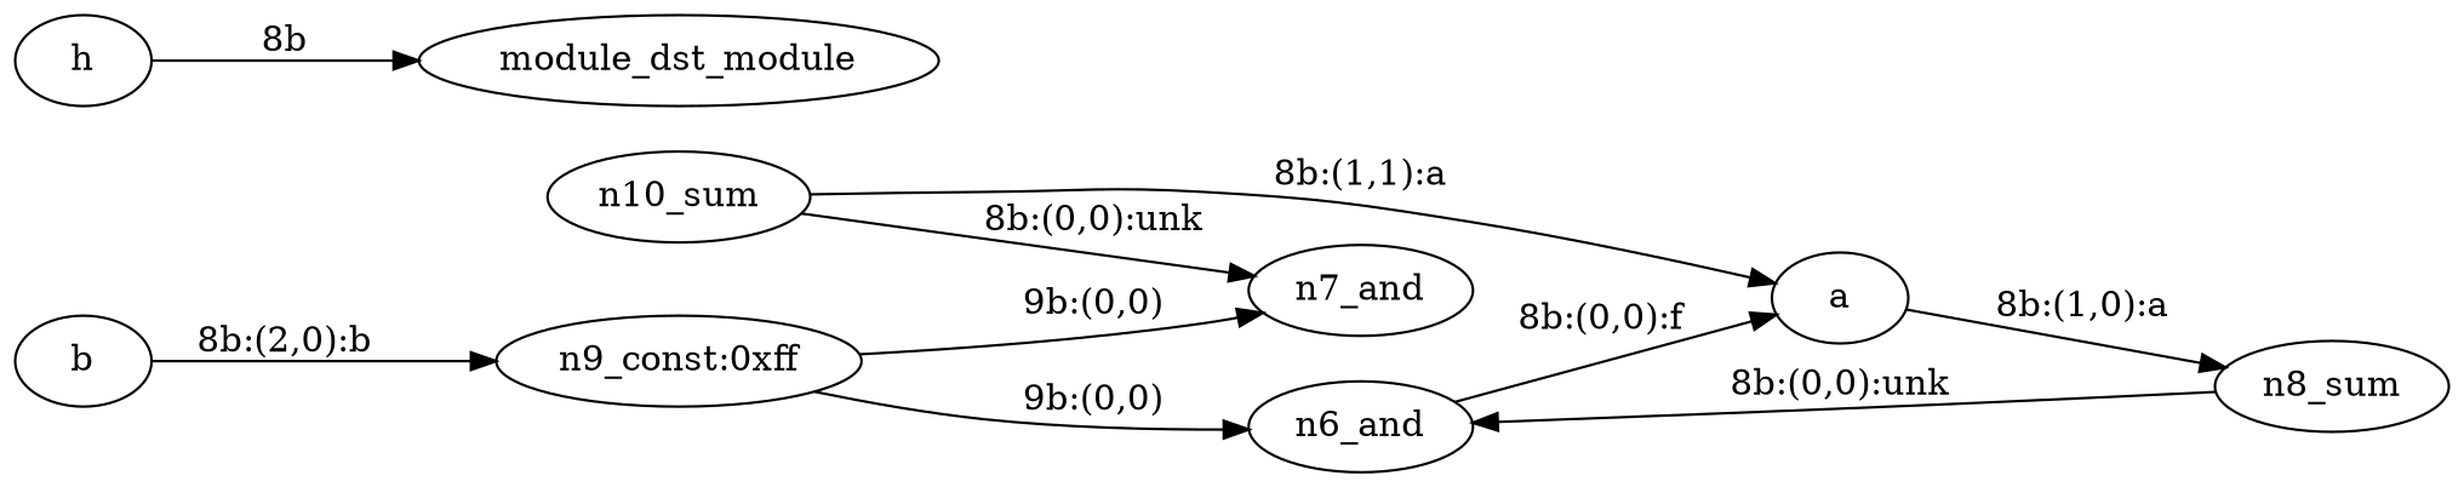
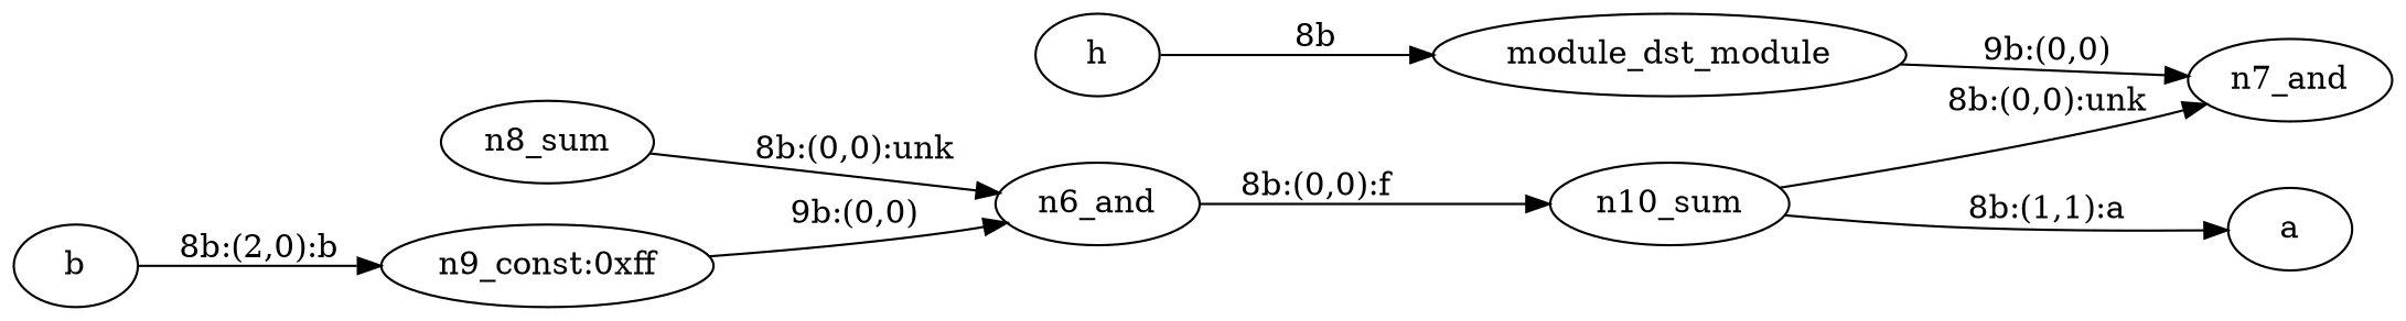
  digraph {
    rankdir=LR
    n1 [label=<n6_and>]
    n2 [label=<n10_sum>]
    n3 [label=<n7_and>]
    n4 [label=a]
    n5 [label=module_dst_module]
    h
    n7 [label=<n8_sum>]
    n8 [label=<n9_const:0xff>]
    n9 [label=b]
-   n1 -> n4 [label=<8b:(0,0):f>]
+   n1 -> n2 [label=<8b:(0,0):f>]
    n2 -> n3 [label=<8b:(0,0):unk>]
    n2 -> n4 [label=<8b:(1,1):a>]
-   n4 -> n7 [label=<8b:(1,0):a>]
    h -> n5 [label=<8b>]
    n7 -> n1 [label=<8b:(0,0):unk>]
    n8 -> n1 [label=<9b:(0,0)>]
-   n8 -> n3 [label=<9b:(0,0)>]
+   n5 -> n3 [label=<9b:(0,0)>]
    n9 -> n8 [label=<8b:(2,0):b>]
  }
